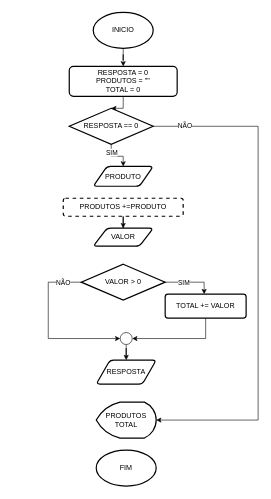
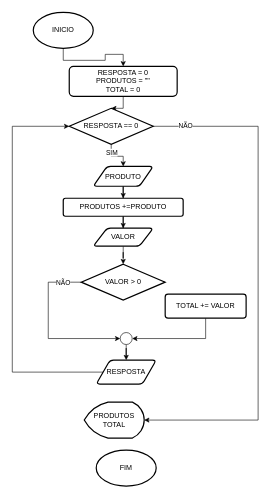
  <mxCell id="0" />
  <mxCell id="1" parent="0" />
  <mxCell id="2" style="edgeStyle=orthogonalEdgeStyle;rounded=0;orthogonalLoop=1;jettySize=auto;html=1;" edge="1" parent="1" source="3" target="6"><mxGeometry relative="1" as="geometry" /></mxCell>
- <mxCell id="3" value="INICIO" style="strokeWidth=2;html=1;shape=mxgraph.flowchart.start_1;whiteSpace=wrap;" vertex="1" parent="1"><mxGeometry x="155" y="20" width="100" height="60" as="geometry" /></mxCell>
+ <mxCell id="3" value="INICIO" style="strokeWidth=2;html=1;shape=mxgraph.flowchart.start_1;whiteSpace=wrap;" vertex="1" parent="1"><mxGeometry x="55" y="20" width="100" height="60" as="geometry" /></mxCell>
  <mxCell id="4" value="FIM" style="strokeWidth=2;html=1;shape=mxgraph.flowchart.start_1;whiteSpace=wrap;" vertex="1" parent="1"><mxGeometry x="160" y="750" width="100" height="60" as="geometry" /></mxCell>
  <mxCell id="5" style="edgeStyle=orthogonalEdgeStyle;rounded=0;orthogonalLoop=1;jettySize=auto;html=1;" edge="1" parent="1" source="6" target="9"><mxGeometry relative="1" as="geometry" /></mxCell>
  <mxCell id="6" value="RESPOSTA = 0&lt;div&gt;PRODUTOS = &quot;&quot;&lt;/div&gt;&lt;div&gt;TOTAL = 0&lt;/div&gt;" style="rounded=1;whiteSpace=wrap;html=1;absoluteArcSize=1;arcSize=14;strokeWidth=2;" vertex="1" parent="1"><mxGeometry x="115" y="110" width="180" height="50" as="geometry" /></mxCell>
  <mxCell id="7" style="edgeStyle=orthogonalEdgeStyle;rounded=0;orthogonalLoop=1;jettySize=auto;html=1;" edge="1" parent="1" source="9" target="11"><mxGeometry relative="1" as="geometry" /></mxCell>
  <mxCell id="8" value="SIM" style="edgeLabel;html=1;align=center;verticalAlign=middle;resizable=0;points=[];" vertex="1" connectable="0" parent="7"><mxGeometry x="-0.16" y="3" relative="1" as="geometry"><mxPoint x="-4" y="-4" as="offset" /></mxGeometry></mxCell>
  <mxCell id="9" value="RESPOSTA == 0" style="strokeWidth=2;html=1;shape=mxgraph.flowchart.decision;whiteSpace=wrap;" vertex="1" parent="1"><mxGeometry x="115" y="180" width="140" height="60" as="geometry" /></mxCell>
+ <mxCell id="10" value="" style="edgeStyle=orthogonalEdgeStyle;rounded=0;orthogonalLoop=1;jettySize=auto;html=1;" edge="1" parent="1" source="11" target="13"><mxGeometry relative="1" as="geometry" /></mxCell>
  <mxCell id="11" value="PRODUTO" style="shape=parallelogram;html=1;strokeWidth=2;perimeter=parallelogramPerimeter;whiteSpace=wrap;rounded=1;arcSize=12;size=0.23;" vertex="1" parent="1"><mxGeometry x="155" y="277" width="100" height="33" as="geometry" /></mxCell>
  <mxCell id="12" style="edgeStyle=orthogonalEdgeStyle;rounded=0;orthogonalLoop=1;jettySize=auto;html=1;" edge="1" parent="1" source="13" target="15"><mxGeometry relative="1" as="geometry" /></mxCell>
- <mxCell id="13" value="PRODUTOS +=PRODUTO" style="whiteSpace=wrap;html=1;strokeWidth=2;rounded=1;arcSize=12;dashed=1;" vertex="1" parent="1"><mxGeometry x="105" y="330" width="200" height="30" as="geometry" /></mxCell>
+ <mxCell id="13" value="PRODUTOS +=PRODUTO" style="whiteSpace=wrap;html=1;strokeWidth=2;rounded=1;arcSize=12;" vertex="1" parent="1"><mxGeometry x="105" y="330" width="200" height="30" as="geometry" /></mxCell>
+ <mxCell id="14" style="edgeStyle=orthogonalEdgeStyle;rounded=0;orthogonalLoop=1;jettySize=auto;html=1;" edge="1" parent="1" source="15" target="20"><mxGeometry relative="1" as="geometry" /></mxCell>
  <mxCell id="15" value="VALOR" style="shape=parallelogram;html=1;strokeWidth=2;perimeter=parallelogramPerimeter;whiteSpace=wrap;rounded=1;arcSize=12;size=0.23;" vertex="1" parent="1"><mxGeometry x="155" y="380" width="100" height="30" as="geometry" /></mxCell>
- <mxCell id="16" style="edgeStyle=orthogonalEdgeStyle;rounded=0;orthogonalLoop=1;jettySize=auto;html=1;exitX=1;exitY=0.5;exitDx=0;exitDy=0;exitPerimeter=0;" edge="1" parent="1" source="20" target="22"><mxGeometry relative="1" as="geometry"><Array as="points"><mxPoint x="340" y="470" /></Array></mxGeometry></mxCell>
- <mxCell id="17" value="SIM" style="edgeLabel;html=1;align=center;verticalAlign=middle;resizable=0;points=[];" vertex="1" connectable="0" parent="16"><mxGeometry x="-0.413" y="1" relative="1" as="geometry"><mxPoint x="5" y="1" as="offset" /></mxGeometry></mxCell>
  <mxCell id="18" style="edgeStyle=orthogonalEdgeStyle;rounded=0;orthogonalLoop=1;jettySize=auto;html=1;entryX=0;entryY=0.5;entryDx=0;entryDy=0;exitX=0;exitY=0.5;exitDx=0;exitDy=0;exitPerimeter=0;" edge="1" parent="1" source="20" target="25"><mxGeometry relative="1" as="geometry"><Array as="points"><mxPoint x="80" y="470" /><mxPoint x="80" y="564" /></Array></mxGeometry></mxCell>
  <mxCell id="19" value="NÃO" style="edgeLabel;html=1;align=center;verticalAlign=middle;resizable=0;points=[];" vertex="1" connectable="0" parent="18"><mxGeometry x="-0.734" y="-2" relative="1" as="geometry"><mxPoint x="5" y="3" as="offset" /></mxGeometry></mxCell>
  <mxCell id="20" value="VALOR &amp;gt; 0" style="strokeWidth=2;html=1;shape=mxgraph.flowchart.decision;whiteSpace=wrap;" vertex="1" parent="1"><mxGeometry x="135" y="440" width="140" height="60" as="geometry" /></mxCell>
  <mxCell id="21" value="" style="edgeStyle=orthogonalEdgeStyle;rounded=0;orthogonalLoop=1;jettySize=auto;html=1;" edge="1" parent="1" source="22" target="25"><mxGeometry relative="1" as="geometry"><Array as="points"><mxPoint x="343" y="564" /></Array></mxGeometry></mxCell>
  <mxCell id="22" value="TOTAL += VALOR" style="whiteSpace=wrap;html=1;strokeWidth=2;rounded=1;arcSize=12;" vertex="1" parent="1"><mxGeometry x="275" y="490" width="135" height="40" as="geometry" /></mxCell>
  <mxCell id="23" value="RESPOSTA" style="shape=parallelogram;html=1;strokeWidth=2;perimeter=parallelogramPerimeter;whiteSpace=wrap;rounded=1;arcSize=12;size=0.23;" vertex="1" parent="1"><mxGeometry x="160" y="600" width="100" height="40" as="geometry" /></mxCell>
  <mxCell id="24" style="edgeStyle=orthogonalEdgeStyle;rounded=0;orthogonalLoop=1;jettySize=auto;html=1;" edge="1" parent="1" source="25" target="23"><mxGeometry relative="1" as="geometry" /></mxCell>
  <mxCell id="25" value="" style="ellipse;whiteSpace=wrap;html=1;strokeWidth=1;rounded=1;arcSize=12;" vertex="1" parent="1"><mxGeometry x="200" y="554" width="20" height="20" as="geometry" /></mxCell>
- <mxCell id="27" value="PRODUTOS&lt;div&gt;TOTAL&lt;/div&gt;" style="strokeWidth=2;html=1;shape=mxgraph.flowchart.display;whiteSpace=wrap;" vertex="1" parent="1"><mxGeometry x="160" y="670" width="100" height="60" as="geometry" /></mxCell>
+ <mxCell id="26" style="edgeStyle=orthogonalEdgeStyle;rounded=0;orthogonalLoop=1;jettySize=auto;html=1;entryX=0;entryY=0.5;entryDx=0;entryDy=0;entryPerimeter=0;" edge="1" parent="1" source="23" target="9"><mxGeometry relative="1" as="geometry"><Array as="points"><mxPoint x="20" y="620" /><mxPoint x="20" y="210" /></Array></mxGeometry></mxCell>
+ <mxCell id="27" value="PRODUTOS&lt;div&gt;TOTAL&lt;/div&gt;" style="strokeWidth=2;html=1;shape=mxgraph.flowchart.display;whiteSpace=wrap;" vertex="1" parent="1"><mxGeometry x="140" y="670" width="100" height="60" as="geometry" /></mxCell>
  <mxCell id="28" style="edgeStyle=orthogonalEdgeStyle;rounded=0;orthogonalLoop=1;jettySize=auto;html=1;entryX=1;entryY=0.5;entryDx=0;entryDy=0;entryPerimeter=0;" edge="1" parent="1" source="9" target="27"><mxGeometry relative="1" as="geometry"><Array as="points"><mxPoint x="430" y="210" /><mxPoint x="430" y="700" /></Array></mxGeometry></mxCell>
  <mxCell id="29" value="NÃO" style="edgeLabel;html=1;align=center;verticalAlign=middle;resizable=0;points=[];" vertex="1" connectable="0" parent="28"><mxGeometry x="-0.875" y="-2" relative="1" as="geometry"><mxPoint y="-3" as="offset" /></mxGeometry></mxCell>
